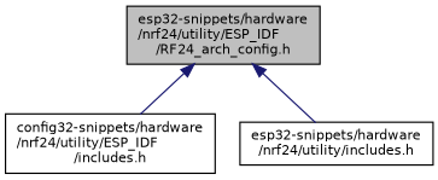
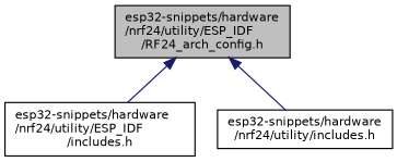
  digraph {
    node [color=black fillcolor=white fontname=Helvetica fontsize=10 shape=record style=filled]
    edge [color=midnightblue dir=back fontname=Helvetica fontsize=10 labelfontname=Helvetica labelfontsize=10 style=solid]
    n1 [fillcolor=grey75 fontcolor=black height=0.2 label="esp32-snippets/hardware\l/nrf24/utility/ESP_IDF\l/RF24_arch_config.h" width=0.4]
-   n2 [height=0.2 label="config32-snippets/hardware\l/nrf24/utility/ESP_IDF\l/includes.h" width=0.4]
+   n2 [height=0.2 label="esp32-snippets/hardware\l/nrf24/utility/ESP_IDF\l/includes.h" width=0.4]
    n3 [height=0.2 label="esp32-snippets/hardware\l/nrf24/utility/includes.h" width=0.4]
    n1 -> n2
    n1 -> n3
  }
